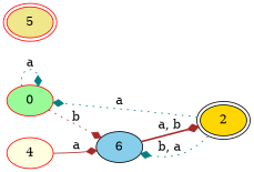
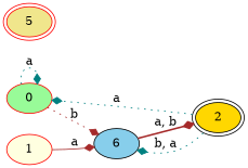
  digraph {
    rankdir=LR
    node [color=red style=filled]
    edge [arrowhead=diamond color=teal style=dotted]
    n1 [fillcolor=palegreen label=0]
    n2 [fillcolor=skyblue label=6 color=""]
    n3 [fillcolor=gold label=2 peripheries=2 color=""]
-   n4 [fillcolor=lightyellow label=4]
+   n4 [fillcolor=lightyellow label=1]
    n5 [fillcolor=khaki label=5 peripheries=2]
    n1 -> n1 [label=a]
    n1 -> n2 [color=brown label=b]
    n2 -> n3 [color=brown label="a, b" style=bold]
    n3 -> n1 [label=a]
    n3 -> n2 [label="b, a"]
    n4 -> n2 [color=brown label=a style=solid]
  }
